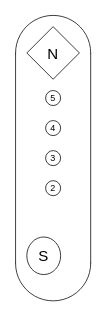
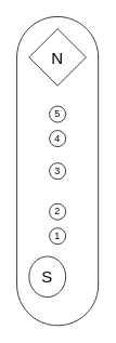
  <mxCell id="0" />
  <mxCell id="1" parent="0" />
  <mxCell id="2" value="" style="endArrow=none;html=1;rounded=0;" edge="1" parent="1"><mxGeometry width="50" height="50" relative="1" as="geometry"><mxPoint x="20" y="350" as="sourcePoint" /><mxPoint x="20" y="70" as="targetPoint" /></mxGeometry></mxCell>
  <mxCell id="3" value="" style="verticalLabelPosition=bottom;verticalAlign=top;html=1;shape=mxgraph.basic.arc;startAngle=0.747;endAngle=0.252;" vertex="1" parent="1"><mxGeometry x="20" y="20" width="100" height="100" as="geometry" /></mxCell>
  <mxCell id="4" value="" style="verticalLabelPosition=bottom;verticalAlign=top;html=1;shape=mxgraph.basic.arc;startAngle=0.747;endAngle=0.252;rotation=-180;" vertex="1" parent="1"><mxGeometry x="20" y="300" width="100" height="100" as="geometry" /></mxCell>
  <mxCell id="5" value="&lt;font style=&quot;font-size: 20px;&quot;&gt;N&lt;/font&gt;" style="rhombus;whiteSpace=wrap;html=1;aspect=fixed;" vertex="1" parent="1"><mxGeometry x="35" y="35" width="70" height="70" as="geometry" /></mxCell>
  <mxCell id="6" value="&lt;font style=&quot;font-size: 20px;&quot;&gt;S&lt;/font&gt;" style="ellipse;whiteSpace=wrap;html=1;aspect=fixed;" vertex="1" parent="1"><mxGeometry x="35" y="315" width="45" height="50" as="geometry" /></mxCell>
- <mxCell id="7" value="5" style="ellipse;whiteSpace=wrap;html=1;aspect=fixed;" vertex="1" parent="1"><mxGeometry x="60" y="120" width="20" height="20" as="geometry" /></mxCell>
+ <mxCell id="7" value="5" style="ellipse;whiteSpace=wrap;html=1;aspect=fixed;" vertex="1" parent="1"><mxGeometry x="60" y="130" width="20" height="20" as="geometry" /></mxCell>
  <mxCell id="8" value="3" style="ellipse;whiteSpace=wrap;html=1;aspect=fixed;" vertex="1" parent="1"><mxGeometry x="60" y="200" width="20" height="20" as="geometry" /></mxCell>
  <mxCell id="9" value="4" style="ellipse;whiteSpace=wrap;html=1;aspect=fixed;" vertex="1" parent="1"><mxGeometry x="60" y="160" width="20" height="20" as="geometry" /></mxCell>
- <mxCell id="10" value="2" style="ellipse;whiteSpace=wrap;html=1;aspect=fixed;" vertex="1" parent="1"><mxGeometry x="60" y="240" width="20" height="20" as="geometry" /></mxCell>
+ <mxCell id="10" value="2" style="ellipse;whiteSpace=wrap;html=1;aspect=fixed;" vertex="1" parent="1"><mxGeometry x="60" y="250" width="20" height="20" as="geometry" /></mxCell>
+ <mxCell id="11" value="1" style="ellipse;whiteSpace=wrap;html=1;aspect=fixed;" vertex="1" parent="1"><mxGeometry x="60" y="280" width="20" height="20" as="geometry" /></mxCell>
  <mxCell id="12" value="" style="endArrow=none;html=1;rounded=0;" edge="1" parent="1"><mxGeometry width="50" height="50" relative="1" as="geometry"><mxPoint x="120" y="350" as="sourcePoint" /><mxPoint x="120" y="70" as="targetPoint" /></mxGeometry></mxCell>
